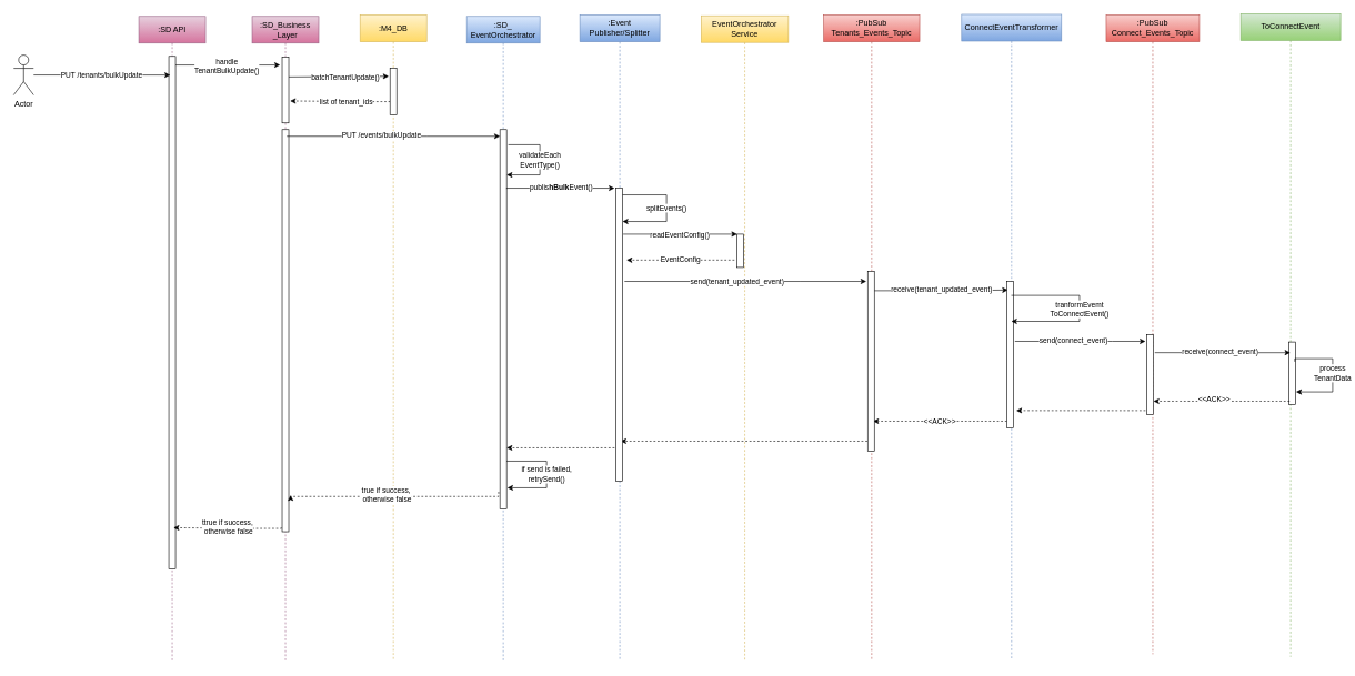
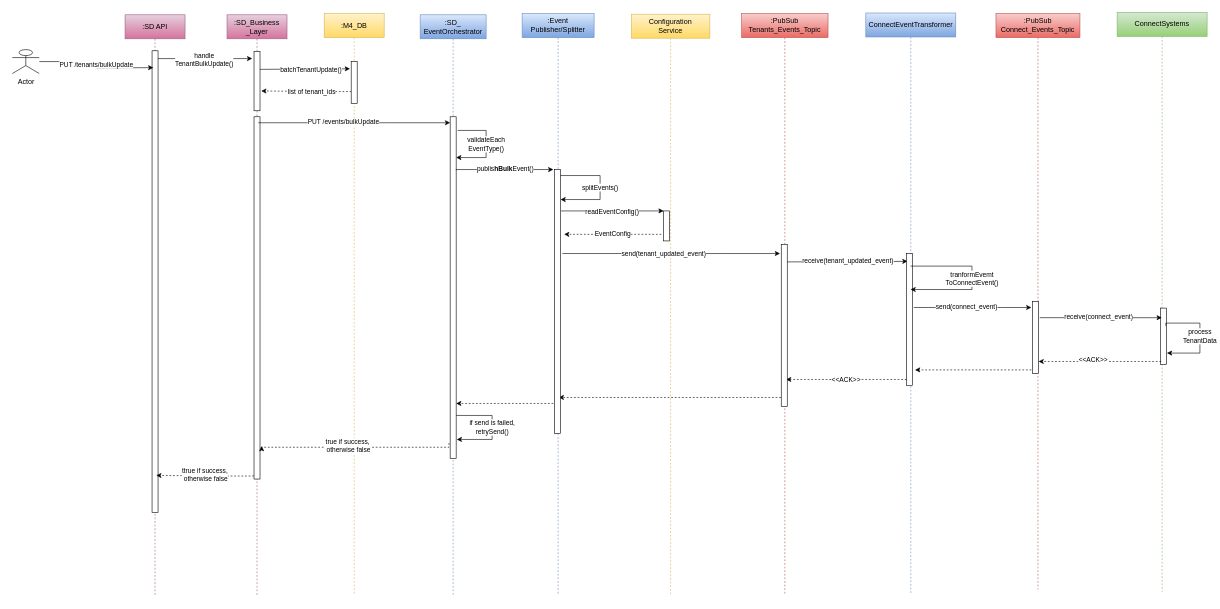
  <mxCell id="0" />
  <mxCell id="1" parent="0" />
  <mxCell id="2" style="edgeStyle=orthogonalEdgeStyle;rounded=0;orthogonalLoop=1;jettySize=auto;html=1;dashed=1;" parent="1" source="18" edge="1"><mxGeometry relative="1" as="geometry"><mxPoint x="1101" y="662" as="sourcePoint" /><mxPoint x="931" y="662" as="targetPoint" /><Array as="points"><mxPoint x="1101" y="662" /><mxPoint x="1101" y="662" /></Array></mxGeometry></mxCell>
  <mxCell id="3" value="&amp;lt;&amp;lt;ACK&amp;gt;&amp;gt;" style="edgeStyle=orthogonalEdgeStyle;rounded=0;orthogonalLoop=1;jettySize=auto;html=1;dashed=1;" parent="1" source="47" edge="1"><mxGeometry relative="1" as="geometry"><mxPoint x="1480" y="632" as="sourcePoint" /><mxPoint x="1310" y="632" as="targetPoint" /><Array as="points"><mxPoint x="1485" y="632" /><mxPoint x="1485" y="632" /></Array></mxGeometry></mxCell>
  <mxCell id="4" style="edgeStyle=orthogonalEdgeStyle;rounded=0;orthogonalLoop=1;jettySize=auto;html=1;dashed=1;" parent="1" edge="1"><mxGeometry relative="1" as="geometry"><mxPoint x="1719" y="616" as="sourcePoint" /><mxPoint x="1525" y="616" as="targetPoint" /><Array as="points"><mxPoint x="1600.5" y="616" /><mxPoint x="1600.5" y="616" /></Array></mxGeometry></mxCell>
  <mxCell id="5" style="edgeStyle=orthogonalEdgeStyle;rounded=0;orthogonalLoop=1;jettySize=auto;html=1;" parent="1" edge="1"><mxGeometry relative="1" as="geometry"><Array as="points"><mxPoint x="360" y="97" /><mxPoint x="360" y="97" /></Array><mxPoint x="257.5" y="97" as="sourcePoint" /><mxPoint x="420" y="97" as="targetPoint" /></mxGeometry></mxCell>
  <mxCell id="6" value="handle&lt;br&gt;TenantBulkUpdate()" style="edgeLabel;html=1;align=center;verticalAlign=middle;resizable=0;points=[];" parent="5" vertex="1" connectable="0"><mxGeometry x="-0.145" y="-1" relative="1" as="geometry"><mxPoint x="13" as="offset" /></mxGeometry></mxCell>
  <mxCell id="7" value=":SD API" style="shape=umlLifeline;perimeter=lifelinePerimeter;whiteSpace=wrap;html=1;container=1;collapsible=0;recursiveResize=0;outlineConnect=0;gradientColor=#d5739d;fillColor=#e6d0de;strokeColor=#996185;" parent="1" vertex="1"><mxGeometry x="208" y="24" width="100" height="968" as="geometry" /></mxCell>
  <mxCell id="8" value="" style="html=1;points=[];perimeter=orthogonalPerimeter;" parent="7" vertex="1"><mxGeometry x="45" y="60" width="10" height="770" as="geometry" /></mxCell>
  <mxCell id="9" style="edgeStyle=orthogonalEdgeStyle;rounded=0;orthogonalLoop=1;jettySize=auto;html=1;entryX=-0.2;entryY=0.171;entryDx=0;entryDy=0;entryPerimeter=0;" parent="1" target="26" edge="1"><mxGeometry relative="1" as="geometry"><mxPoint x="427.5" y="116" as="sourcePoint" /><mxPoint x="589.5" y="115" as="targetPoint" /><Array as="points"><mxPoint x="428" y="115" /></Array></mxGeometry></mxCell>
  <mxCell id="10" value="batchTenantUpdate()" style="edgeLabel;html=1;align=center;verticalAlign=middle;resizable=0;points=[];" parent="9" vertex="1" connectable="0"><mxGeometry x="0.157" y="-1" relative="1" as="geometry"><mxPoint as="offset" /></mxGeometry></mxCell>
  <mxCell id="11" value=":SD_Business _Layer" style="shape=umlLifeline;perimeter=lifelinePerimeter;whiteSpace=wrap;html=1;container=1;collapsible=0;recursiveResize=0;outlineConnect=0;gradientColor=#d5739d;fillColor=#e6d0de;strokeColor=#996185;" parent="1" vertex="1"><mxGeometry x="378" y="24" width="100" height="968" as="geometry" /></mxCell>
  <mxCell id="12" value="" style="html=1;points=[];perimeter=orthogonalPerimeter;" parent="11" vertex="1"><mxGeometry x="45" y="61" width="10" height="99" as="geometry" /></mxCell>
  <mxCell id="13" value="" style="html=1;points=[];perimeter=orthogonalPerimeter;" parent="11" vertex="1"><mxGeometry x="45" y="170" width="10" height="604" as="geometry" /></mxCell>
  <mxCell id="14" value=":SD_ EventOrchestrator" style="shape=umlLifeline;perimeter=lifelinePerimeter;whiteSpace=wrap;html=1;container=1;collapsible=0;recursiveResize=0;outlineConnect=0;gradientColor=#7ea6e0;fillColor=#dae8fc;strokeColor=#6c8ebf;" parent="1" vertex="1"><mxGeometry x="700" y="24" width="110" height="968" as="geometry" /></mxCell>
  <mxCell id="15" value="" style="html=1;points=[];perimeter=orthogonalPerimeter;" parent="14" vertex="1"><mxGeometry x="50" y="170" width="10" height="570" as="geometry" /></mxCell>
  <mxCell id="16" value="validateEach&lt;br&gt;EventType()" style="edgeStyle=orthogonalEdgeStyle;rounded=0;orthogonalLoop=1;jettySize=auto;html=1;exitX=1.251;exitY=0.04;exitDx=0;exitDy=0;exitPerimeter=0;" parent="14" source="15" target="15" edge="1"><mxGeometry x="-0.008" relative="1" as="geometry"><mxPoint x="63" y="248" as="sourcePoint" /><Array as="points"><mxPoint x="110" y="193" /><mxPoint x="110" y="238" /></Array><mxPoint as="offset" /></mxGeometry></mxCell>
  <mxCell id="17" value="if send is failed,&lt;br&gt;retrySend()" style="edgeStyle=orthogonalEdgeStyle;rounded=0;orthogonalLoop=1;jettySize=auto;html=1;" parent="14" source="15" edge="1"><mxGeometry x="0.006" relative="1" as="geometry"><mxPoint x="61" y="708" as="targetPoint" /><Array as="points"><mxPoint x="120" y="668" /><mxPoint x="120" y="708" /><mxPoint x="61" y="708" /></Array><mxPoint as="offset" /></mxGeometry></mxCell>
  <mxCell id="18" value=":PubSub&lt;br&gt;Tenants_Events_Topic" style="shape=umlLifeline;perimeter=lifelinePerimeter;whiteSpace=wrap;html=1;container=1;collapsible=0;recursiveResize=0;outlineConnect=0;fillColor=#f8cecc;strokeColor=#b85450;gradientColor=#ea6b66;" parent="1" vertex="1"><mxGeometry x="1236" y="22" width="144" height="970" as="geometry" /></mxCell>
  <mxCell id="19" value="ConnectEventTransformer" style="shape=umlLifeline;perimeter=lifelinePerimeter;whiteSpace=wrap;html=1;container=1;collapsible=0;recursiveResize=0;outlineConnect=0;gradientColor=#7ea6e0;fillColor=#dae8fc;strokeColor=#6c8ebf;" parent="1" vertex="1"><mxGeometry x="1443" y="21" width="150" height="968" as="geometry" /></mxCell>
- <mxCell id="20" value="ToConnectEvent" style="shape=umlLifeline;perimeter=lifelinePerimeter;whiteSpace=wrap;html=1;container=1;collapsible=0;recursiveResize=0;outlineConnect=0;gradientColor=#97d077;fillColor=#d5e8d4;strokeColor=#82b366;" parent="1" vertex="1"><mxGeometry x="1862" y="20" width="150" height="966" as="geometry" /></mxCell>
+ <mxCell id="20" value="ConnectSystems" style="shape=umlLifeline;perimeter=lifelinePerimeter;whiteSpace=wrap;html=1;container=1;collapsible=0;recursiveResize=0;outlineConnect=0;gradientColor=#97d077;fillColor=#d5e8d4;strokeColor=#82b366;" parent="1" vertex="1"><mxGeometry x="1862" y="20" width="150" height="966" as="geometry" /></mxCell>
  <mxCell id="21" value="" style="html=1;points=[];perimeter=orthogonalPerimeter;" parent="20" vertex="1"><mxGeometry x="72" y="493" width="10" height="94" as="geometry" /></mxCell>
  <mxCell id="22" value="process&lt;br&gt;TenantData" style="edgeStyle=orthogonalEdgeStyle;rounded=0;orthogonalLoop=1;jettySize=auto;html=1;exitX=0.923;exitY=0.209;exitDx=0;exitDy=0;exitPerimeter=0;" parent="20" edge="1"><mxGeometry relative="1" as="geometry"><Array as="points"><mxPoint x="81" y="518" /><mxPoint x="138" y="518" /><mxPoint x="138" y="568" /></Array><mxPoint x="81.23" y="522.646" as="sourcePoint" /><mxPoint x="83" y="568" as="targetPoint" /></mxGeometry></mxCell>
  <mxCell id="23" style="edgeStyle=orthogonalEdgeStyle;rounded=0;orthogonalLoop=1;jettySize=auto;html=1;dashed=1;" parent="1" edge="1"><mxGeometry relative="1" as="geometry"><mxPoint x="584.5" y="151" as="sourcePoint" /><mxPoint x="435" y="151" as="targetPoint" /><Array as="points"><mxPoint x="545" y="152" /><mxPoint x="545" y="152" /></Array></mxGeometry></mxCell>
  <mxCell id="24" value="list of tenant_ids" style="edgeLabel;html=1;align=center;verticalAlign=middle;resizable=0;points=[];" parent="23" vertex="1" connectable="0"><mxGeometry x="-0.541" relative="1" as="geometry"><mxPoint x="-32" as="offset" /></mxGeometry></mxCell>
  <mxCell id="25" value=":M4_DB" style="shape=umlLifeline;perimeter=lifelinePerimeter;whiteSpace=wrap;html=1;container=1;collapsible=0;recursiveResize=0;outlineConnect=0;gradientColor=#ffd966;fillColor=#fff2cc;strokeColor=#d6b656;" parent="1" vertex="1"><mxGeometry x="540" y="22" width="100" height="970" as="geometry" /></mxCell>
  <mxCell id="26" value="" style="html=1;points=[];perimeter=orthogonalPerimeter;" parent="25" vertex="1"><mxGeometry x="45" y="80" width="10" height="70" as="geometry" /></mxCell>
  <mxCell id="27" value="PUT /tenants/bulkUpdate" style="edgeStyle=orthogonalEdgeStyle;rounded=0;orthogonalLoop=1;jettySize=auto;html=1;entryX=0.471;entryY=0.153;entryDx=0;entryDy=0;entryPerimeter=0;" parent="1" source="28" edge="1"><mxGeometry relative="1" as="geometry"><mxPoint x="255.1" y="112.104" as="targetPoint" /></mxGeometry></mxCell>
- <mxCell id="28" value="Actor" style="shape=umlActor;verticalLabelPosition=bottom;verticalAlign=top;html=1;" parent="1" vertex="1"><mxGeometry x="20" y="82" width="30" height="60" as="geometry" /></mxCell>
+ <mxCell id="28" value="Actor" style="shape=umlActor;verticalLabelPosition=bottom;verticalAlign=top;html=1;" parent="1" vertex="1"><mxGeometry x="20" y="82" width="45" height="40" as="geometry" /></mxCell>
  <mxCell id="29" style="edgeStyle=orthogonalEdgeStyle;rounded=0;orthogonalLoop=1;jettySize=auto;html=1;dashed=1;" parent="1" edge="1"><mxGeometry relative="1" as="geometry"><mxPoint x="422" y="792" as="sourcePoint" /><mxPoint x="260" y="792" as="targetPoint" /><Array as="points"><mxPoint x="382.5" y="793" /><mxPoint x="382.5" y="793" /></Array></mxGeometry></mxCell>
  <mxCell id="30" value="ttrue if success,&lt;br&gt;&amp;nbsp;otherwise false&lt;br&gt;" style="edgeLabel;html=1;align=center;verticalAlign=middle;resizable=0;points=[];" parent="29" vertex="1" connectable="0"><mxGeometry x="0.019" y="-2" relative="1" as="geometry"><mxPoint as="offset" /></mxGeometry></mxCell>
  <mxCell id="31" style="edgeStyle=orthogonalEdgeStyle;rounded=0;orthogonalLoop=1;jettySize=auto;html=1;" parent="1" edge="1"><mxGeometry relative="1" as="geometry"><mxPoint x="430" y="204" as="sourcePoint" /><mxPoint x="750" y="204" as="targetPoint" /><Array as="points"><mxPoint x="640" y="204" /><mxPoint x="640" y="204" /></Array></mxGeometry></mxCell>
  <mxCell id="32" value="PUT /events/bulkUpdate" style="edgeLabel;html=1;align=center;verticalAlign=middle;resizable=0;points=[];" parent="31" vertex="1" connectable="0"><mxGeometry x="-0.118" y="2" relative="1" as="geometry"><mxPoint as="offset" /></mxGeometry></mxCell>
  <mxCell id="33" style="edgeStyle=orthogonalEdgeStyle;rounded=0;orthogonalLoop=1;jettySize=auto;html=1;" parent="1" edge="1"><mxGeometry relative="1" as="geometry"><mxPoint x="760" y="283" as="sourcePoint" /><mxPoint x="922" y="282" as="targetPoint" /><Array as="points"><mxPoint x="760.5" y="282" /></Array></mxGeometry></mxCell>
  <mxCell id="34" value="publis&lt;b&gt;hBulk&lt;/b&gt;Event()" style="edgeLabel;html=1;align=center;verticalAlign=middle;resizable=0;points=[];" parent="33" vertex="1" connectable="0"><mxGeometry x="-0.203" y="-4" relative="1" as="geometry"><mxPoint x="17" y="-6" as="offset" /></mxGeometry></mxCell>
  <mxCell id="35" value=":PubSub&lt;br&gt;Connect_Events_Topic" style="shape=umlLifeline;perimeter=lifelinePerimeter;whiteSpace=wrap;html=1;container=1;collapsible=0;recursiveResize=0;outlineConnect=0;gradientColor=#ea6b66;fillColor=#f8cecc;strokeColor=#b85450;" parent="1" vertex="1"><mxGeometry x="1660" y="22" width="140" height="960" as="geometry" /></mxCell>
  <mxCell id="36" style="edgeStyle=orthogonalEdgeStyle;rounded=0;orthogonalLoop=1;jettySize=auto;html=1;exitX=1.267;exitY=0.063;exitDx=0;exitDy=0;exitPerimeter=0;entryX=0.151;entryY=0.042;entryDx=0;entryDy=0;entryPerimeter=0;" parent="1" edge="1"><mxGeometry relative="1" as="geometry"><mxPoint x="1311.67" y="435.94" as="sourcePoint" /><mxPoint x="1512.51" y="435.02" as="targetPoint" /><Array as="points"><mxPoint x="1434" y="435" /></Array></mxGeometry></mxCell>
  <mxCell id="37" value="receive(tenant_updated_event)" style="edgeLabel;html=1;align=center;verticalAlign=middle;resizable=0;points=[];" parent="36" vertex="1" connectable="0"><mxGeometry x="-0.234" y="2" relative="1" as="geometry"><mxPoint x="24" as="offset" /></mxGeometry></mxCell>
  <mxCell id="38" style="edgeStyle=orthogonalEdgeStyle;rounded=0;orthogonalLoop=1;jettySize=auto;html=1;" parent="1" edge="1"><mxGeometry relative="1" as="geometry"><mxPoint x="1523" y="512" as="sourcePoint" /><mxPoint x="1719" y="512" as="targetPoint" /><Array as="points"><mxPoint x="1669" y="512" /><mxPoint x="1669" y="512" /></Array></mxGeometry></mxCell>
  <mxCell id="39" value="send(connect_event)" style="edgeLabel;html=1;align=center;verticalAlign=middle;resizable=0;points=[];" parent="38" vertex="1" connectable="0"><mxGeometry x="-0.321" y="3" relative="1" as="geometry"><mxPoint x="20" y="1" as="offset" /></mxGeometry></mxCell>
  <mxCell id="40" style="edgeStyle=orthogonalEdgeStyle;rounded=0;orthogonalLoop=1;jettySize=auto;html=1;exitX=1.201;exitY=0.158;exitDx=0;exitDy=0;exitPerimeter=0;" parent="1" edge="1"><mxGeometry relative="1" as="geometry"><mxPoint x="1733.01" y="528.96" as="sourcePoint" /><mxPoint x="1936.5" y="529" as="targetPoint" /><Array as="points"><mxPoint x="1810" y="529" /><mxPoint x="1810" y="529" /></Array></mxGeometry></mxCell>
  <mxCell id="41" value="receive(connect_event)" style="edgeLabel;html=1;align=center;verticalAlign=middle;resizable=0;points=[];" parent="40" vertex="1" connectable="0"><mxGeometry x="-0.251" y="3" relative="1" as="geometry"><mxPoint x="21" y="2" as="offset" /></mxGeometry></mxCell>
  <mxCell id="42" style="edgeStyle=orthogonalEdgeStyle;rounded=0;orthogonalLoop=1;jettySize=auto;html=1;dashed=1;" parent="1" edge="1"><mxGeometry relative="1" as="geometry"><Array as="points"><mxPoint x="1805.5" y="602" /><mxPoint x="1805.5" y="602" /></Array><mxPoint x="1935.5" y="602" as="sourcePoint" /><mxPoint x="1731" y="602" as="targetPoint" /></mxGeometry></mxCell>
  <mxCell id="43" value="&amp;lt;&amp;lt;ACK&amp;gt;&amp;gt;" style="edgeLabel;html=1;align=center;verticalAlign=middle;resizable=0;points=[];" parent="42" vertex="1" connectable="0"><mxGeometry x="0.112" y="-3" relative="1" as="geometry"><mxPoint as="offset" /></mxGeometry></mxCell>
  <mxCell id="44" value=":Event Publisher/Splitter" style="shape=umlLifeline;perimeter=lifelinePerimeter;whiteSpace=wrap;html=1;container=1;collapsible=0;recursiveResize=0;outlineConnect=0;gradientColor=#7ea6e0;fillColor=#dae8fc;strokeColor=#6c8ebf;" parent="1" vertex="1"><mxGeometry x="870" y="22" width="120" height="970" as="geometry" /></mxCell>
  <mxCell id="45" value="" style="html=1;points=[];perimeter=orthogonalPerimeter;" parent="44" vertex="1"><mxGeometry x="54" y="260" width="10" height="440" as="geometry" /></mxCell>
  <mxCell id="46" value="" style="html=1;points=[];perimeter=orthogonalPerimeter;" parent="44" vertex="1"><mxGeometry x="432" y="385" width="10" height="270" as="geometry" /></mxCell>
  <mxCell id="47" value="" style="html=1;points=[];perimeter=orthogonalPerimeter;" parent="44" vertex="1"><mxGeometry x="641" y="400" width="10" height="220" as="geometry" /></mxCell>
  <mxCell id="48" value="" style="html=1;points=[];perimeter=orthogonalPerimeter;" parent="44" vertex="1"><mxGeometry x="851" y="480" width="10" height="120" as="geometry" /></mxCell>
  <mxCell id="49" value="splitEvents()" style="edgeStyle=orthogonalEdgeStyle;rounded=0;orthogonalLoop=1;jettySize=auto;html=1;" edge="1" parent="44" source="45" target="45"><mxGeometry relative="1" as="geometry"><Array as="points"><mxPoint x="130" y="270" /><mxPoint x="130" y="310" /></Array></mxGeometry></mxCell>
  <mxCell id="50" style="edgeStyle=orthogonalEdgeStyle;rounded=0;orthogonalLoop=1;jettySize=auto;html=1;dashed=1;" parent="1" edge="1"><mxGeometry relative="1" as="geometry"><mxPoint x="922" y="672" as="sourcePoint" /><mxPoint x="760" y="672" as="targetPoint" /><Array as="points"><mxPoint x="922" y="672" /><mxPoint x="760" y="672" /></Array></mxGeometry></mxCell>
  <mxCell id="51" style="edgeStyle=orthogonalEdgeStyle;rounded=0;orthogonalLoop=1;jettySize=auto;html=1;dashed=1;entryX=1.267;entryY=0.909;entryDx=0;entryDy=0;entryPerimeter=0;" parent="1" target="13" edge="1"><mxGeometry relative="1" as="geometry"><mxPoint x="748" y="738" as="sourcePoint" /><mxPoint x="260" y="738" as="targetPoint" /><Array as="points"><mxPoint x="748" y="745" /></Array></mxGeometry></mxCell>
  <mxCell id="52" value="true if success,&lt;br&gt;&amp;nbsp;otherwise false" style="edgeLabel;html=1;align=center;verticalAlign=middle;resizable=0;points=[];" parent="51" vertex="1" connectable="0"><mxGeometry x="0.103" y="-3" relative="1" as="geometry"><mxPoint as="offset" /></mxGeometry></mxCell>
- <mxCell id="53" value="EventOrchestrator&lt;br&gt;Service" style="shape=umlLifeline;perimeter=lifelinePerimeter;whiteSpace=wrap;html=1;container=1;collapsible=0;recursiveResize=0;outlineConnect=0;gradientColor=#ffd966;fillColor=#fff2cc;strokeColor=#d6b656;" parent="1" vertex="1"><mxGeometry x="1052" y="23" width="131" height="970" as="geometry" /></mxCell>
+ <mxCell id="53" value="Configuration&lt;br&gt;Service" style="shape=umlLifeline;perimeter=lifelinePerimeter;whiteSpace=wrap;html=1;container=1;collapsible=0;recursiveResize=0;outlineConnect=0;gradientColor=#ffd966;fillColor=#fff2cc;strokeColor=#d6b656;" parent="1" vertex="1"><mxGeometry x="1052" y="23" width="131" height="970" as="geometry" /></mxCell>
  <mxCell id="54" value="" style="html=1;points=[];perimeter=orthogonalPerimeter;" parent="53" vertex="1"><mxGeometry x="54" y="328" width="10" height="50" as="geometry" /></mxCell>
  <mxCell id="55" style="edgeStyle=orthogonalEdgeStyle;rounded=0;orthogonalLoop=1;jettySize=auto;html=1;entryX=0.001;entryY=0.357;entryDx=0;entryDy=0;entryPerimeter=0;" edge="1" parent="53"><mxGeometry relative="1" as="geometry"><mxPoint x="-117.01" y="328" as="sourcePoint" /><mxPoint x="54.0" y="328" as="targetPoint" /><Array as="points"><mxPoint x="-62.01" y="328.01" /><mxPoint x="-62.01" y="328.01" /></Array></mxGeometry></mxCell>
  <mxCell id="56" value="readEventConfig()" style="edgeLabel;html=1;align=center;verticalAlign=middle;resizable=0;points=[];" vertex="1" connectable="0" parent="55"><mxGeometry x="-0.111" y="1" relative="1" as="geometry"><mxPoint x="9" y="1" as="offset" /></mxGeometry></mxCell>
  <mxCell id="57" value="EventConfig" style="edgeStyle=orthogonalEdgeStyle;rounded=0;orthogonalLoop=1;jettySize=auto;html=1;dashed=1;" parent="1" edge="1"><mxGeometry relative="1" as="geometry"><mxPoint x="1102" y="390" as="sourcePoint" /><mxPoint x="940" y="390" as="targetPoint" /><Array as="points"><mxPoint x="1102" y="390" /></Array></mxGeometry></mxCell>
  <mxCell id="58" style="edgeStyle=orthogonalEdgeStyle;rounded=0;orthogonalLoop=1;jettySize=auto;html=1;" parent="1" edge="1"><mxGeometry relative="1" as="geometry"><mxPoint x="937" y="422" as="sourcePoint" /><mxPoint x="1300" y="422" as="targetPoint" /><Array as="points"><mxPoint x="1200" y="422" /><mxPoint x="1200" y="422" /></Array></mxGeometry></mxCell>
  <mxCell id="59" value="send(tenant_updated_event)" style="edgeLabel;html=1;align=center;verticalAlign=middle;resizable=0;points=[];" parent="58" vertex="1" connectable="0"><mxGeometry x="-0.217" y="-1" relative="1" as="geometry"><mxPoint x="26" y="-2" as="offset" /></mxGeometry></mxCell>
  <mxCell id="60" value="tranformEvemt&lt;br&gt;ToConnectEvent()" style="edgeStyle=orthogonalEdgeStyle;rounded=0;orthogonalLoop=1;jettySize=auto;html=1;" parent="1" source="19" target="19" edge="1"><mxGeometry x="-0.004" relative="1" as="geometry"><mxPoint x="1576.51" y="443.04" as="sourcePoint" /><mxPoint x="1575" y="478.6" as="targetPoint" /><Array as="points"><mxPoint x="1620" y="443" /><mxPoint x="1620" y="482" /></Array><mxPoint y="1" as="offset" /></mxGeometry></mxCell>
